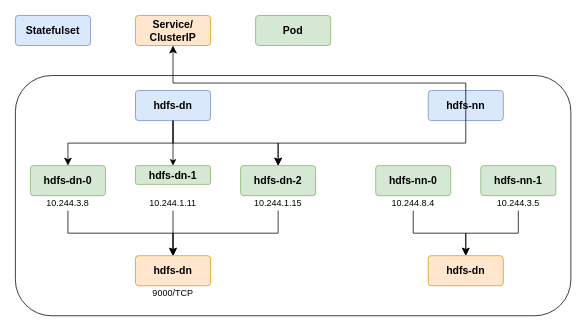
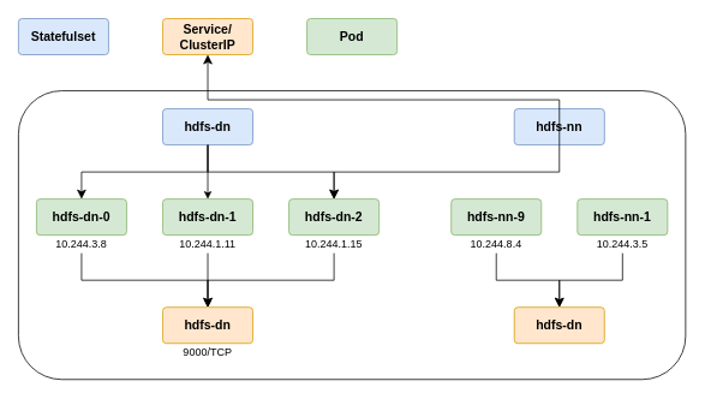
  <mxCell id="0" />
  <mxCell id="1" parent="0" />
  <mxCell id="2" value="&lt;b&gt;&lt;font style=&quot;font-size: 14px;&quot;&gt;Statefulset&lt;/font&gt;&lt;/b&gt;" style="rounded=1;arcSize=10;whiteSpace=wrap;html=1;align=center;fillColor=#dae8fc;strokeColor=#6c8ebf;" vertex="1" parent="1"><mxGeometry x="20" y="20" width="100" height="40" as="geometry" /></mxCell>
  <mxCell id="3" value="&lt;b&gt;&lt;font style=&quot;font-size: 14px;&quot;&gt;Pod&lt;/font&gt;&lt;/b&gt;" style="rounded=1;arcSize=10;whiteSpace=wrap;html=1;align=center;fillColor=#d5e8d4;strokeColor=#82b366;" vertex="1" parent="1"><mxGeometry x="340" y="20" width="100" height="40" as="geometry" /></mxCell>
  <mxCell id="4" value="&lt;b&gt;&lt;font style=&quot;font-size: 14px;&quot;&gt;Service/&lt;/font&gt;&lt;/b&gt;&lt;div&gt;&lt;b&gt;&lt;font style=&quot;font-size: 14px;&quot;&gt;ClusterIP&lt;/font&gt;&lt;/b&gt;&lt;/div&gt;" style="rounded=1;arcSize=10;whiteSpace=wrap;html=1;align=center;fillColor=#ffe6cc;strokeColor=#d79b00;" vertex="1" parent="1"><mxGeometry x="180" y="20" width="100" height="40" as="geometry" /></mxCell>
  <mxCell id="5" value="" style="rounded=1;whiteSpace=wrap;html=1;" vertex="1" parent="1"><mxGeometry x="20" y="100" width="740" height="320" as="geometry" /></mxCell>
  <mxCell id="6" value="&lt;b&gt;&lt;font style=&quot;font-size: 14px;&quot;&gt;hdfs-dn&lt;/font&gt;&lt;/b&gt;" style="rounded=1;arcSize=10;whiteSpace=wrap;html=1;align=center;fillColor=#dae8fc;strokeColor=#6c8ebf;" vertex="1" parent="1"><mxGeometry x="180" y="120" width="100" height="40" as="geometry" /></mxCell>
  <mxCell id="7" value="&lt;b&gt;&lt;font style=&quot;font-size: 14px;&quot;&gt;hdfs-dn-2&lt;/font&gt;&lt;/b&gt;" style="rounded=1;arcSize=10;whiteSpace=wrap;html=1;align=center;fillColor=#d5e8d4;strokeColor=#82b366;" vertex="1" parent="1"><mxGeometry x="320" y="220" width="100" height="40" as="geometry" /></mxCell>
- <mxCell id="8" value="&lt;b&gt;&lt;font style=&quot;font-size: 14px;&quot;&gt;hdfs-dn-1&lt;/font&gt;&lt;/b&gt;" style="rounded=1;arcSize=10;whiteSpace=wrap;html=1;align=center;fillColor=#d5e8d4;strokeColor=#82b366;" vertex="1" parent="1"><mxGeometry x="180" y="220" width="100" height="25" as="geometry" /></mxCell>
+ <mxCell id="8" value="&lt;b&gt;&lt;font style=&quot;font-size: 14px;&quot;&gt;hdfs-dn-1&lt;/font&gt;&lt;/b&gt;" style="rounded=1;arcSize=10;whiteSpace=wrap;html=1;align=center;fillColor=#d5e8d4;strokeColor=#82b366;" vertex="1" parent="1"><mxGeometry x="180" y="220" width="100" height="40" as="geometry" /></mxCell>
  <mxCell id="9" value="&lt;b&gt;&lt;font style=&quot;font-size: 14px;&quot;&gt;hdfs-dn-0&lt;/font&gt;&lt;/b&gt;" style="rounded=1;arcSize=10;whiteSpace=wrap;html=1;align=center;fillColor=#d5e8d4;strokeColor=#82b366;" vertex="1" parent="1"><mxGeometry x="40" y="220" width="100" height="40" as="geometry" /></mxCell>
  <mxCell id="10" value="&lt;b&gt;&lt;font style=&quot;font-size: 14px;&quot;&gt;hdfs-nn&lt;/font&gt;&lt;/b&gt;" style="rounded=1;arcSize=10;whiteSpace=wrap;html=1;align=center;fillColor=#dae8fc;strokeColor=#6c8ebf;" vertex="1" parent="1"><mxGeometry x="570" y="120" width="100" height="40" as="geometry" /></mxCell>
  <mxCell id="11" value="&lt;b&gt;&lt;font style=&quot;font-size: 14px;&quot;&gt;hdfs-nn-1&lt;/font&gt;&lt;/b&gt;" style="rounded=1;arcSize=10;whiteSpace=wrap;html=1;align=center;fillColor=#d5e8d4;strokeColor=#82b366;" vertex="1" parent="1"><mxGeometry x="640" y="220" width="100" height="40" as="geometry" /></mxCell>
- <mxCell id="12" value="&lt;b&gt;&lt;font style=&quot;font-size: 14px;&quot;&gt;hdfs-nn-0&lt;/font&gt;&lt;/b&gt;" style="rounded=1;arcSize=10;whiteSpace=wrap;html=1;align=center;fillColor=#d5e8d4;strokeColor=#82b366;" vertex="1" parent="1"><mxGeometry x="500" y="220" width="100" height="40" as="geometry" /></mxCell>
+ <mxCell id="12" value="&lt;b&gt;&lt;font style=&quot;font-size: 14px;&quot;&gt;hdfs-nn-9&lt;/font&gt;&lt;/b&gt;" style="rounded=1;arcSize=10;whiteSpace=wrap;html=1;align=center;fillColor=#d5e8d4;strokeColor=#82b366;" vertex="1" parent="1"><mxGeometry x="500" y="220" width="100" height="40" as="geometry" /></mxCell>
  <mxCell id="13" value="10.244.3.8" style="text;html=1;align=center;verticalAlign=middle;whiteSpace=wrap;rounded=0;" vertex="1" parent="1"><mxGeometry x="40" y="260" width="100" height="20" as="geometry" /></mxCell>
  <mxCell id="14" value="10.244.1.11" style="text;html=1;align=center;verticalAlign=middle;whiteSpace=wrap;rounded=0;" vertex="1" parent="1"><mxGeometry x="180" y="260" width="100" height="20" as="geometry" /></mxCell>
  <mxCell id="15" value="10.244.1.15" style="text;html=1;align=center;verticalAlign=middle;whiteSpace=wrap;rounded=0;" vertex="1" parent="1"><mxGeometry x="320" y="260" width="100" height="20" as="geometry" /></mxCell>
  <mxCell id="16" value="10.244.8.4" style="text;html=1;align=center;verticalAlign=middle;whiteSpace=wrap;rounded=0;" vertex="1" parent="1"><mxGeometry x="500" y="260" width="100" height="20" as="geometry" /></mxCell>
  <mxCell id="17" value="10.244.3.5" style="text;html=1;align=center;verticalAlign=middle;whiteSpace=wrap;rounded=0;" vertex="1" parent="1"><mxGeometry x="640" y="260" width="100" height="20" as="geometry" /></mxCell>
  <mxCell id="18" value="" style="edgeStyle=elbowEdgeStyle;elbow=vertical;endArrow=classic;html=1;curved=0;rounded=0;endSize=8;startSize=8;" edge="1" parent="1" target="9"><mxGeometry width="50" height="50" relative="1" as="geometry"><mxPoint x="230" y="160" as="sourcePoint" /><mxPoint x="180" y="210" as="targetPoint" /></mxGeometry></mxCell>
  <mxCell id="19" value="" style="edgeStyle=elbowEdgeStyle;elbow=vertical;endArrow=classic;html=1;curved=0;rounded=0;endSize=8;startSize=8;entryX=0.5;entryY=0;entryDx=0;entryDy=0;exitX=0.5;exitY=1;exitDx=0;exitDy=0;" edge="1" parent="1" source="6" target="7"><mxGeometry width="50" height="50" relative="1" as="geometry"><mxPoint x="240" y="170" as="sourcePoint" /><mxPoint x="100" y="230" as="targetPoint" /></mxGeometry></mxCell>
  <mxCell id="20" value="" style="endArrow=classic;html=1;rounded=0;entryX=0.5;entryY=0;entryDx=0;entryDy=0;exitX=0.5;exitY=1;exitDx=0;exitDy=0;" edge="1" parent="1" source="6" target="8"><mxGeometry width="50" height="50" relative="1" as="geometry"><mxPoint x="340" y="180" as="sourcePoint" /><mxPoint x="390" y="130" as="targetPoint" /></mxGeometry></mxCell>
  <mxCell id="21" value="" style="edgeStyle=elbowEdgeStyle;elbow=vertical;endArrow=classic;html=1;curved=0;rounded=0;endSize=8;startSize=8;exitX=0.5;exitY=1;exitDx=0;exitDy=0;" edge="1" parent="1" source="10" target="4"><mxGeometry width="50" height="50" relative="1" as="geometry"><mxPoint x="240" y="170" as="sourcePoint" /><mxPoint x="380" y="230" as="targetPoint" /></mxGeometry></mxCell>
  <mxCell id="22" value="" style="edgeStyle=elbowEdgeStyle;elbow=vertical;endArrow=classic;html=1;curved=0;rounded=0;endSize=8;startSize=8;exitX=0.5;exitY=1;exitDx=0;exitDy=0;" edge="1" parent="1" source="10" target="7"><mxGeometry width="50" height="50" relative="1" as="geometry"><mxPoint x="240" y="170" as="sourcePoint" /><mxPoint x="100" y="230" as="targetPoint" /></mxGeometry></mxCell>
  <mxCell id="23" value="&lt;b&gt;&lt;font style=&quot;font-size: 14px;&quot;&gt;hdfs-dn&lt;/font&gt;&lt;/b&gt;" style="rounded=1;arcSize=10;whiteSpace=wrap;html=1;align=center;fillColor=#ffe6cc;strokeColor=#d79b00;" vertex="1" parent="1"><mxGeometry x="180" y="340" width="100" height="40" as="geometry" /></mxCell>
  <mxCell id="24" value="" style="edgeStyle=elbowEdgeStyle;elbow=vertical;endArrow=classic;html=1;curved=0;rounded=0;endSize=8;startSize=8;entryX=0.5;entryY=0;entryDx=0;entryDy=0;exitX=0.5;exitY=1;exitDx=0;exitDy=0;" edge="1" parent="1" source="15" target="23"><mxGeometry width="50" height="50" relative="1" as="geometry"><mxPoint x="390" y="260" as="sourcePoint" /><mxPoint x="340" y="310" as="targetPoint" /></mxGeometry></mxCell>
  <mxCell id="25" value="" style="edgeStyle=elbowEdgeStyle;elbow=vertical;endArrow=classic;html=1;curved=0;rounded=0;endSize=8;startSize=8;entryX=0.5;entryY=0;entryDx=0;entryDy=0;exitX=0.5;exitY=1;exitDx=0;exitDy=0;" edge="1" parent="1" source="13" target="23"><mxGeometry width="50" height="50" relative="1" as="geometry"><mxPoint x="380" y="290" as="sourcePoint" /><mxPoint x="240" y="350" as="targetPoint" /></mxGeometry></mxCell>
  <mxCell id="26" value="" style="endArrow=classic;html=1;rounded=0;entryX=0.5;entryY=0;entryDx=0;entryDy=0;exitX=0.5;exitY=1;exitDx=0;exitDy=0;" edge="1" parent="1" source="14" target="23"><mxGeometry width="50" height="50" relative="1" as="geometry"><mxPoint x="240" y="170" as="sourcePoint" /><mxPoint x="240" y="230" as="targetPoint" /></mxGeometry></mxCell>
  <mxCell id="27" value="9000/TCP" style="text;html=1;align=center;verticalAlign=middle;whiteSpace=wrap;rounded=0;" vertex="1" parent="1"><mxGeometry x="180" y="380" width="100" height="20" as="geometry" /></mxCell>
  <mxCell id="28" value="&lt;b&gt;&lt;font style=&quot;font-size: 14px;&quot;&gt;hdfs-dn&lt;/font&gt;&lt;/b&gt;" style="rounded=1;arcSize=10;whiteSpace=wrap;html=1;align=center;fillColor=#ffe6cc;strokeColor=#d79b00;" vertex="1" parent="1"><mxGeometry x="570" y="340" width="100" height="40" as="geometry" /></mxCell>
  <mxCell id="29" value="" style="edgeStyle=elbowEdgeStyle;elbow=vertical;endArrow=classic;html=1;curved=0;rounded=0;endSize=8;startSize=8;exitX=0.5;exitY=1;exitDx=0;exitDy=0;" edge="1" parent="1" source="16" target="28"><mxGeometry width="50" height="50" relative="1" as="geometry"><mxPoint x="630" y="170" as="sourcePoint" /><mxPoint x="700" y="230" as="targetPoint" /></mxGeometry></mxCell>
  <mxCell id="30" value="" style="edgeStyle=elbowEdgeStyle;elbow=vertical;endArrow=classic;html=1;curved=0;rounded=0;endSize=8;startSize=8;exitX=0.5;exitY=1;exitDx=0;exitDy=0;entryX=0.5;entryY=0;entryDx=0;entryDy=0;" edge="1" parent="1" source="17" target="28"><mxGeometry width="50" height="50" relative="1" as="geometry"><mxPoint x="630" y="170" as="sourcePoint" /><mxPoint x="560" y="230" as="targetPoint" /></mxGeometry></mxCell>
